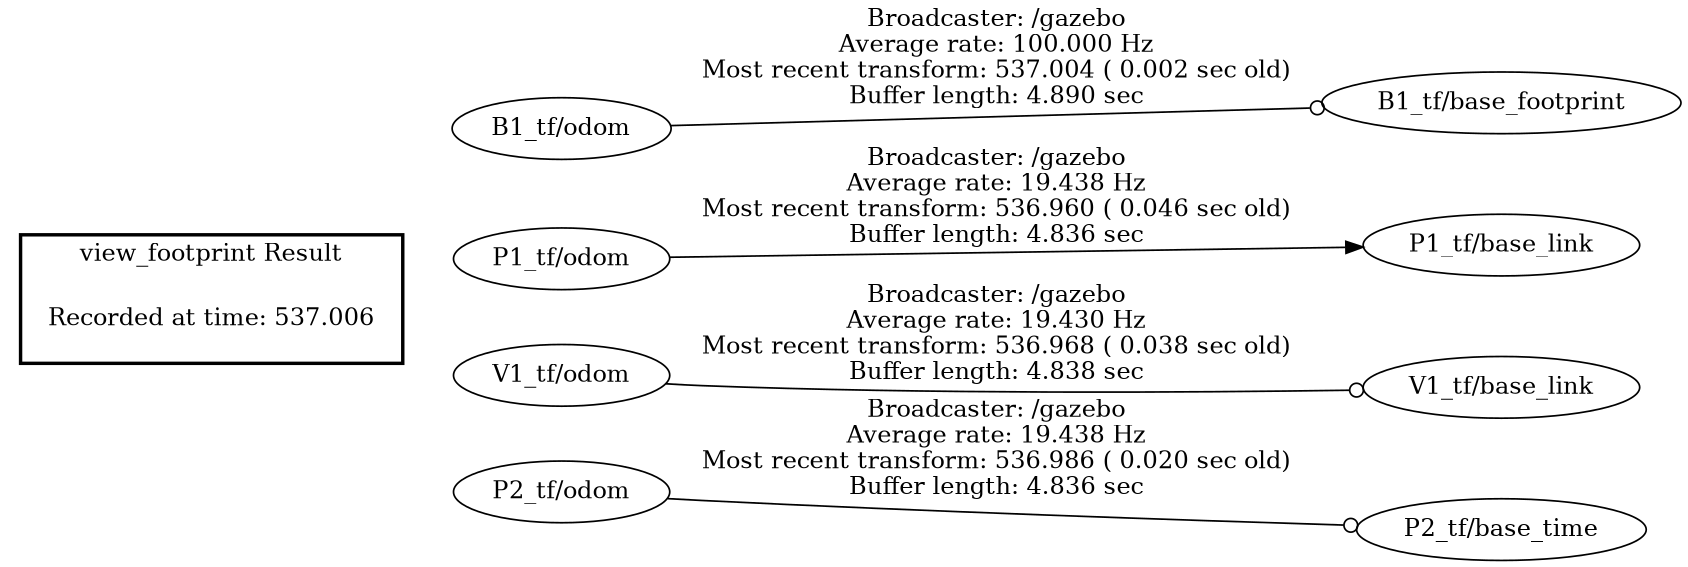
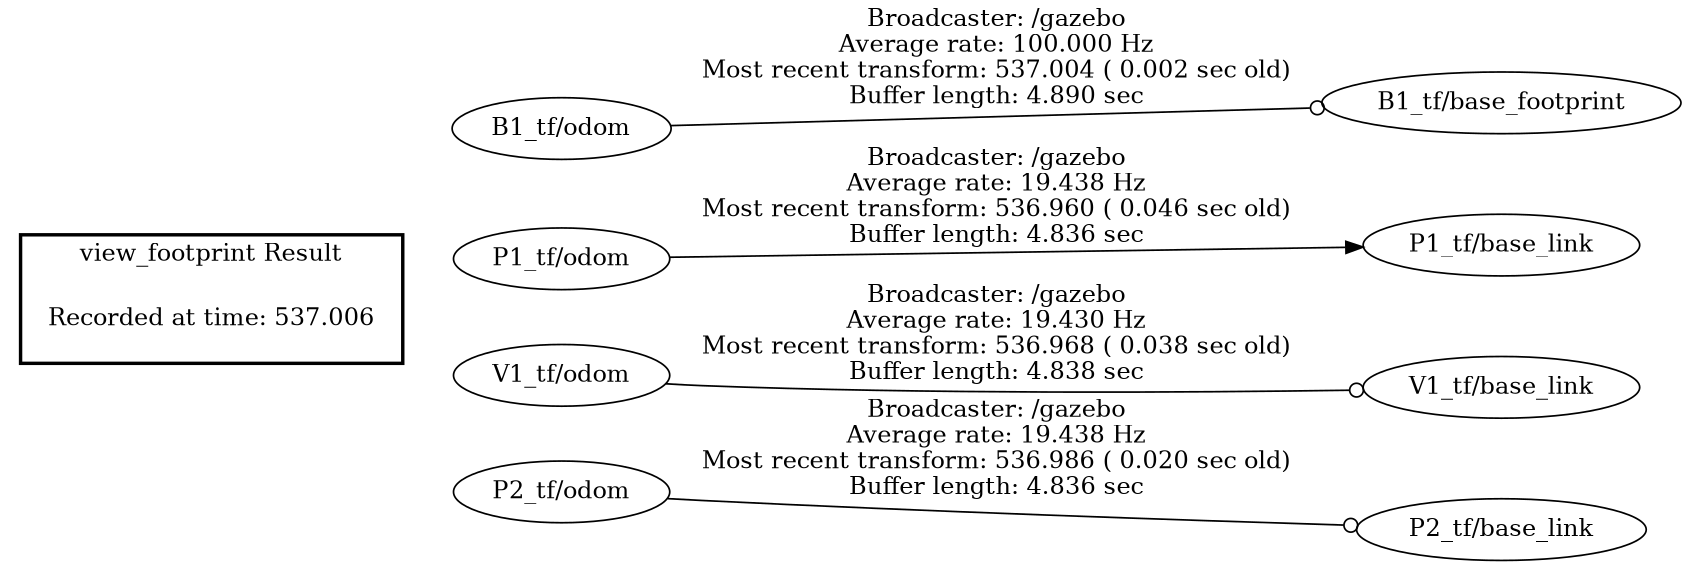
  digraph {
    rankdir=LR
    "Recorded at time: 537.006" [shape=plaintext]
    "B1_tf/odom"
    "P1_tf/odom"
    "V1_tf/odom"
    "P2_tf/odom"
    "B1_tf/base_footprint"
    "P1_tf/base_link"
    "V1_tf/base_link"
-   "P2_tf/base_link" [label="P2_tf/base_time"]
+   "P2_tf/base_link"
    subgraph cluster_1 {
      color=black
      label="view_footprint Result"
      style=bold
      "Recorded at time: 537.006"
    }
    "Recorded at time: 537.006" -> "B1_tf/odom" [style=invis]
    "Recorded at time: 537.006" -> "P1_tf/odom" [style=invis]
    "Recorded at time: 537.006" -> "V1_tf/odom" [style=invis]
    "Recorded at time: 537.006" -> "P2_tf/odom" [style=invis]
    "B1_tf/odom" -> "B1_tf/base_footprint" [arrowhead=odot label="Broadcaster: /gazebo\nAverage rate: 100.000 Hz\nMost recent transform: 537.004 ( 0.002 sec old)\nBuffer length: 4.890 sec\n"]
    "P1_tf/odom" -> "P1_tf/base_link" [arrowhead=normal label="Broadcaster: /gazebo\nAverage rate: 19.438 Hz\nMost recent transform: 536.960 ( 0.046 sec old)\nBuffer length: 4.836 sec\n"]
    "V1_tf/odom" -> "V1_tf/base_link" [arrowhead=odot label="Broadcaster: /gazebo\nAverage rate: 19.430 Hz\nMost recent transform: 536.968 ( 0.038 sec old)\nBuffer length: 4.838 sec\n"]
    "P2_tf/odom" -> "P2_tf/base_link" [arrowhead=odot label="Broadcaster: /gazebo\nAverage rate: 19.438 Hz\nMost recent transform: 536.986 ( 0.020 sec old)\nBuffer length: 4.836 sec\n"]
  }
